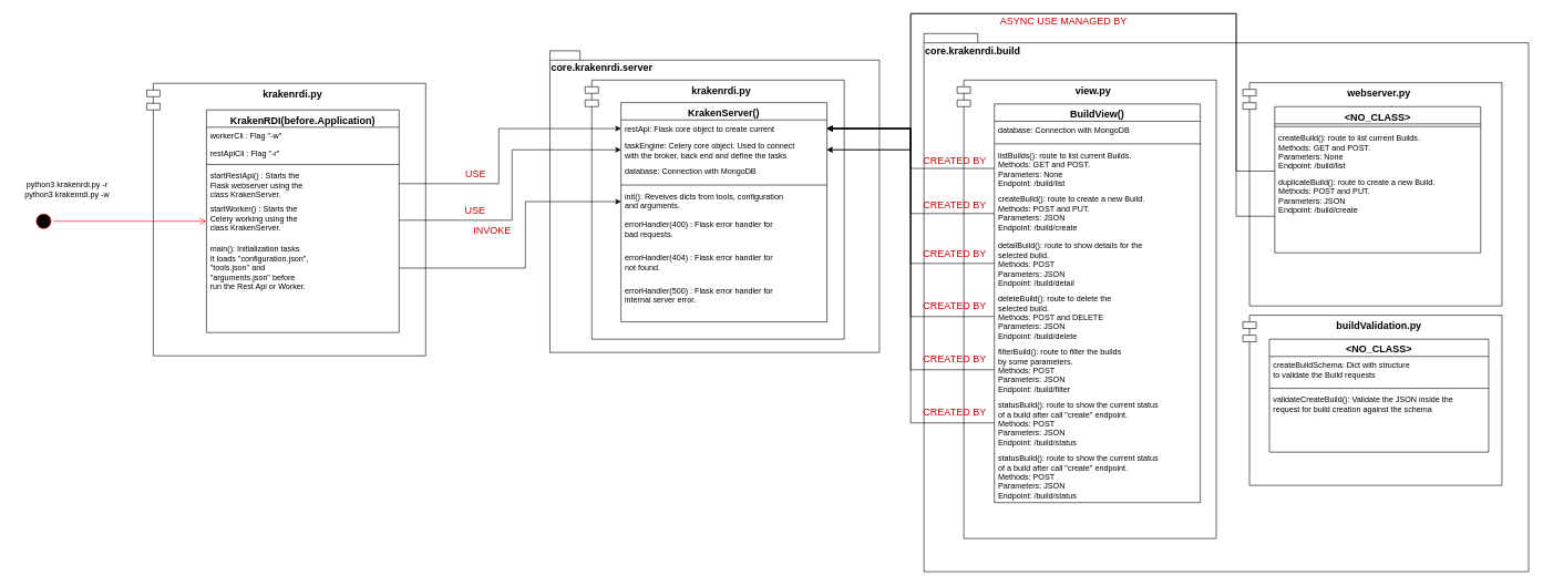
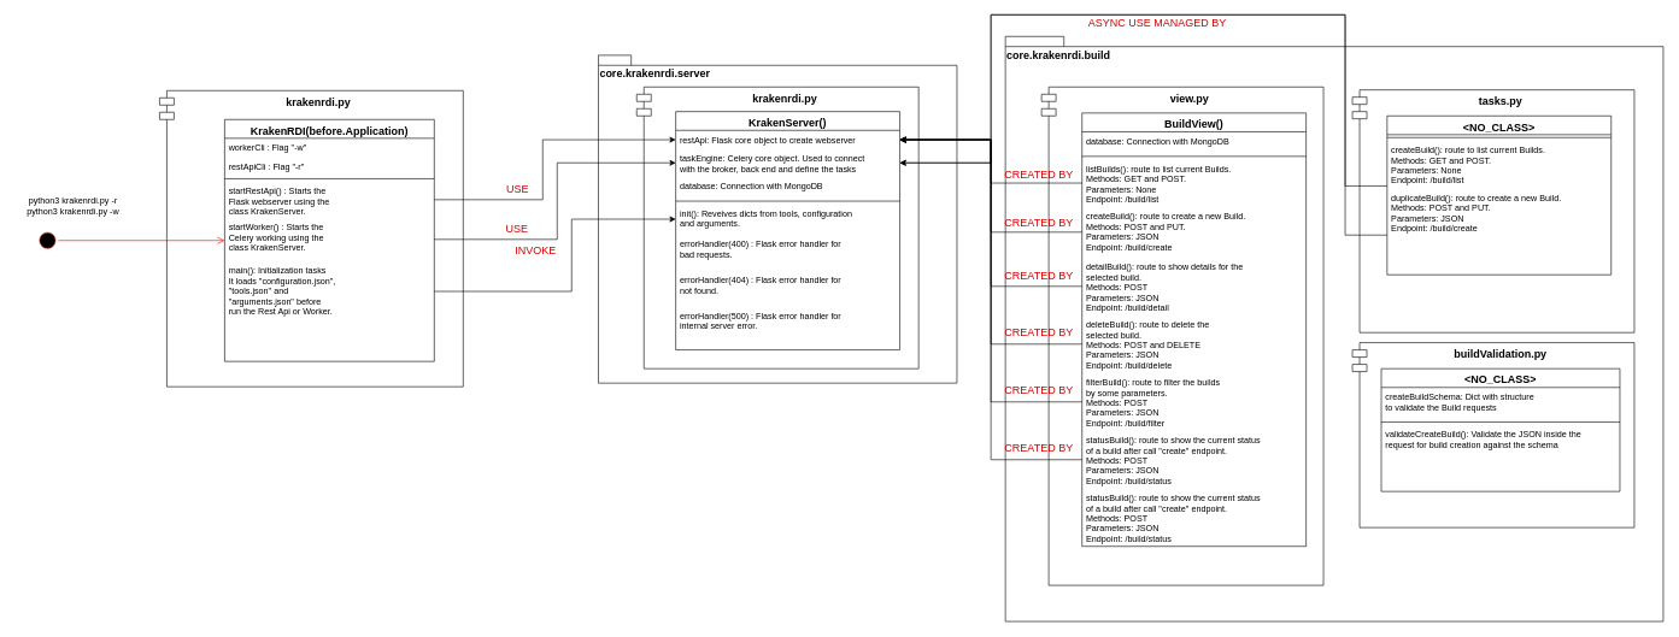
  <mxCell id="0" />
  <mxCell id="1" parent="0" />
  <mxCell id="2" value="core.krakenrdi.build" style="shape=folder;fontStyle=1;spacingTop=10;tabWidth=40;tabHeight=14;tabPosition=left;html=1;align=left;horizontal=1;verticalAlign=top;fontSize=15;" vertex="1" parent="1"><mxGeometry x="1390" y="50" width="910" height="810" as="geometry" /></mxCell>
  <mxCell id="3" value="krakenrdi.py" style="shape=module;align=left;spacingLeft=20;align=center;verticalAlign=top;fontSize=15;fontStyle=1" vertex="1" parent="1"><mxGeometry x="220" y="125" width="420" height="410" as="geometry" /></mxCell>
  <mxCell id="4" value="KrakenRDI(before.Application)" style="swimlane;fontStyle=1;align=center;verticalAlign=top;childLayout=stackLayout;horizontal=1;startSize=26;horizontalStack=0;resizeParent=1;resizeLast=0;collapsible=1;marginBottom=0;rounded=0;shadow=0;strokeWidth=1;fontSize=15;" vertex="1" parent="1"><mxGeometry x="310" y="165" width="290" height="335" as="geometry"><mxRectangle x="330" y="585" width="160" height="26" as="alternateBounds" /></mxGeometry></mxCell>
  <mxCell id="5" value="workerCli : Flag &quot;-w&quot;" style="text;align=left;verticalAlign=top;spacingLeft=4;spacingRight=4;overflow=hidden;rotatable=0;points=[[0,0.5],[1,0.5]];portConstraint=eastwest;rounded=0;shadow=0;html=0;fontStyle=0;fontSize=12;" vertex="1" parent="4"><mxGeometry y="26" width="290" height="26" as="geometry" /></mxCell>
  <mxCell id="6" value="restApiCli : Flag &quot;-r&quot;" style="text;align=left;verticalAlign=top;spacingLeft=4;spacingRight=4;overflow=hidden;rotatable=0;points=[[0,0.5],[1,0.5]];portConstraint=eastwest;fontStyle=0;fontSize=12;" vertex="1" parent="4"><mxGeometry y="52" width="290" height="26" as="geometry" /></mxCell>
  <mxCell id="7" value="" style="line;html=1;strokeWidth=1;align=left;verticalAlign=middle;spacingTop=-1;spacingLeft=3;spacingRight=3;rotatable=0;labelPosition=right;points=[];portConstraint=eastwest;fontSize=12;" vertex="1" parent="4"><mxGeometry y="78" width="290" height="8" as="geometry" /></mxCell>
  <mxCell id="8" value="startRestApi() : Starts the &#10;Flask webserver using the &#10;class KrakenServer." style="text;align=left;verticalAlign=top;spacingLeft=4;spacingRight=4;overflow=hidden;rotatable=0;points=[[0,0.5],[1,0.5]];portConstraint=eastwest;fontSize=12;" vertex="1" parent="4"><mxGeometry y="86" width="290" height="50" as="geometry" /></mxCell>
  <mxCell id="9" value="startWorker() : Starts the &#10;Celery working using the&#10;class KrakenServer." style="text;align=left;verticalAlign=top;spacingLeft=4;spacingRight=4;overflow=hidden;rotatable=0;points=[[0,0.5],[1,0.5]];portConstraint=eastwest;fontSize=12;" vertex="1" parent="4"><mxGeometry y="136" width="290" height="60" as="geometry" /></mxCell>
  <mxCell id="10" value="main(): Initialization tasks &#10;It loads &quot;configuration.json&quot;, &#10;&quot;tools.json&quot; and &#10;&quot;arguments.json&quot; before &#10;run the Rest Api or Worker." style="text;align=left;verticalAlign=top;spacingLeft=4;spacingRight=4;overflow=hidden;rotatable=0;points=[[0,0.5],[1,0.5]];portConstraint=eastwest;fontStyle=0;fontSize=12;" vertex="1" parent="4"><mxGeometry y="196" width="290" height="84" as="geometry" /></mxCell>
  <mxCell id="11" value="" style="ellipse;html=1;shape=startState;fillColor=#000000;strokeColor=#ff0000;align=left;" vertex="1" parent="1"><mxGeometry x="50" y="317.5" width="30" height="30" as="geometry" /></mxCell>
  <mxCell id="12" value="" style="edgeStyle=orthogonalEdgeStyle;html=1;verticalAlign=bottom;endArrow=open;endSize=8;strokeColor=#ff0000;" edge="1" source="11" parent="1" target="4"><mxGeometry relative="1" as="geometry"><mxPoint x="865" y="715" as="targetPoint" /></mxGeometry></mxCell>
  <mxCell id="13" value="&lt;div&gt;python3 krakenrdi.py -r&lt;br&gt;python3 krakenrdi.py -w&lt;/div&gt;" style="text;html=1;align=center;verticalAlign=middle;resizable=0;points=[];autosize=1;" vertex="1" parent="1"><mxGeometry x="20" y="270" width="160" height="30" as="geometry" /></mxCell>
  <mxCell id="14" value="core.krakenrdi.server" style="shape=folder;fontStyle=1;spacingTop=10;tabWidth=40;tabHeight=14;tabPosition=left;html=1;align=left;horizontal=1;verticalAlign=top;fontSize=15;" vertex="1" parent="1"><mxGeometry x="827" y="76" width="496" height="454" as="geometry" /></mxCell>
  <mxCell id="15" value="krakenrdi.py" style="shape=module;align=left;spacingLeft=20;align=center;verticalAlign=top;fontStyle=1;horizontal=1;fontSize=15;" vertex="1" parent="1"><mxGeometry x="880" y="120" width="390" height="390" as="geometry" /></mxCell>
  <mxCell id="16" value="KrakenServer()" style="swimlane;fontStyle=1;align=center;verticalAlign=top;childLayout=stackLayout;horizontal=1;startSize=26;horizontalStack=0;resizeParent=1;resizeLast=0;collapsible=1;marginBottom=0;rounded=0;shadow=0;strokeWidth=1;fontSize=15;" vertex="1" parent="1"><mxGeometry x="934" y="154" width="310" height="330" as="geometry"><mxRectangle x="-300" y="300" width="160" height="26" as="alternateBounds" /></mxGeometry></mxCell>
- <mxCell id="17" value="restApi: Flask core object to create current" style="text;align=left;verticalAlign=top;spacingLeft=4;spacingRight=4;overflow=hidden;rotatable=0;points=[[0,0.5],[1,0.5]];portConstraint=eastwest;rounded=0;shadow=0;html=0;fontStyle=0;fontSize=12;" vertex="1" parent="16"><mxGeometry y="26" width="310" height="26" as="geometry" /></mxCell>
+ <mxCell id="17" value="restApi: Flask core object to create webserver" style="text;align=left;verticalAlign=top;spacingLeft=4;spacingRight=4;overflow=hidden;rotatable=0;points=[[0,0.5],[1,0.5]];portConstraint=eastwest;rounded=0;shadow=0;html=0;fontStyle=0;fontSize=12;" vertex="1" parent="16"><mxGeometry y="26" width="310" height="26" as="geometry" /></mxCell>
  <mxCell id="18" value="taskEngine: Celery core object. Used to connect &#10;with the broker, back end and define the tasks" style="text;align=left;verticalAlign=top;spacingLeft=4;spacingRight=4;overflow=hidden;rotatable=0;points=[[0,0.5],[1,0.5]];portConstraint=eastwest;fontStyle=0;fontSize=12;" vertex="1" parent="16"><mxGeometry y="52" width="310" height="38" as="geometry" /></mxCell>
  <mxCell id="19" value="database: Connection with MongoDB" style="text;align=left;verticalAlign=top;spacingLeft=4;spacingRight=4;overflow=hidden;rotatable=0;points=[[0,0.5],[1,0.5]];portConstraint=eastwest;fontStyle=0;fontSize=12;" vertex="1" parent="16"><mxGeometry y="90" width="310" height="30" as="geometry" /></mxCell>
  <mxCell id="20" value="" style="line;html=1;strokeWidth=1;align=left;verticalAlign=middle;spacingTop=-1;spacingLeft=3;spacingRight=3;rotatable=0;labelPosition=right;points=[];portConstraint=eastwest;fontSize=12;" vertex="1" parent="16"><mxGeometry y="120" width="310" height="8" as="geometry" /></mxCell>
  <mxCell id="21" value="init(): Reveives dicts from tools, configuration &#10;and arguments." style="text;align=left;verticalAlign=top;spacingLeft=4;spacingRight=4;overflow=hidden;rotatable=0;points=[[0,0.5],[1,0.5]];portConstraint=eastwest;fontStyle=0;fontSize=12;" vertex="1" parent="16"><mxGeometry y="128" width="310" height="42" as="geometry" /></mxCell>
  <mxCell id="22" value="errorHandler(400) : Flask error handler for &#10;bad requests." style="text;align=left;verticalAlign=top;spacingLeft=4;spacingRight=4;overflow=hidden;rotatable=0;points=[[0,0.5],[1,0.5]];portConstraint=eastwest;fontSize=12;" vertex="1" parent="16"><mxGeometry y="170" width="310" height="50" as="geometry" /></mxCell>
  <mxCell id="23" value="errorHandler(404) : Flask error handler for &#10;not found." style="text;align=left;verticalAlign=top;spacingLeft=4;spacingRight=4;overflow=hidden;rotatable=0;points=[[0,0.5],[1,0.5]];portConstraint=eastwest;fontSize=12;" vertex="1" parent="16"><mxGeometry y="220" width="310" height="50" as="geometry" /></mxCell>
  <mxCell id="24" value="errorHandler(500) : Flask error handler for &#10;internal server error." style="text;align=left;verticalAlign=top;spacingLeft=4;spacingRight=4;overflow=hidden;rotatable=0;points=[[0,0.5],[1,0.5]];portConstraint=eastwest;fontSize=12;" vertex="1" parent="16"><mxGeometry y="270" width="310" height="60" as="geometry" /></mxCell>
  <mxCell id="25" style="edgeStyle=orthogonalEdgeStyle;rounded=0;orthogonalLoop=1;jettySize=auto;html=1;entryX=0;entryY=0.5;entryDx=0;entryDy=0;labelBackgroundColor=#3333FF;fontSize=15;fontColor=#CC0000;" edge="1" parent="1" source="8" target="17"><mxGeometry relative="1" as="geometry"><Array as="points"><mxPoint x="750" y="276" /><mxPoint x="750" y="193" /></Array></mxGeometry></mxCell>
  <mxCell id="26" style="edgeStyle=orthogonalEdgeStyle;rounded=0;orthogonalLoop=1;jettySize=auto;html=1;entryX=0;entryY=0.5;entryDx=0;entryDy=0;labelBackgroundColor=#3333FF;fontSize=15;fontColor=#CC0000;" edge="1" parent="1" source="9" target="18"><mxGeometry relative="1" as="geometry"><Array as="points"><mxPoint y="331" x="770" /><mxPoint y="225" x="770" /></Array></mxGeometry></mxCell>
  <mxCell id="27" style="edgeStyle=orthogonalEdgeStyle;rounded=0;orthogonalLoop=1;jettySize=auto;html=1;entryX=0;entryY=0.5;entryDx=0;entryDy=0;labelBackgroundColor=#3333FF;fontSize=15;fontColor=#CC0000;" edge="1" parent="1" source="10" target="21"><mxGeometry relative="1" as="geometry"><Array as="points"><mxPoint x="790" y="403" /><mxPoint x="790" y="303" /></Array></mxGeometry></mxCell>
  <mxCell id="28" value="view.py" style="shape=module;align=left;spacingLeft=20;align=center;verticalAlign=top;fontStyle=1;horizontal=1;fontSize=15;" vertex="1" parent="1"><mxGeometry x="1440" y="120" width="390" height="690" as="geometry" /></mxCell>
- <mxCell id="29" value="webserver.py" style="shape=module;align=left;spacingLeft=20;align=center;verticalAlign=top;fontStyle=1;horizontal=1;fontSize=15;" vertex="1" parent="1"><mxGeometry x="1870" y="124" width="390" height="336" as="geometry" /></mxCell>
+ <mxCell id="29" value="tasks.py" style="shape=module;align=left;spacingLeft=20;align=center;verticalAlign=top;fontStyle=1;horizontal=1;fontSize=15;" vertex="1" parent="1"><mxGeometry x="1870" y="124" width="390" height="336" as="geometry" /></mxCell>
  <mxCell id="30" value="BuildView()" style="swimlane;fontStyle=1;align=center;verticalAlign=top;childLayout=stackLayout;horizontal=1;startSize=26;horizontalStack=0;resizeParent=1;resizeLast=0;collapsible=1;marginBottom=0;rounded=0;shadow=0;strokeWidth=1;fontSize=15;" vertex="1" parent="1"><mxGeometry x="1496" y="156" width="310" height="600" as="geometry"><mxRectangle x="726" y="206" width="160" height="26" as="alternateBounds" /></mxGeometry></mxCell>
  <mxCell id="31" value="database: Connection with MongoDB" style="text;align=left;verticalAlign=top;spacingLeft=4;spacingRight=4;overflow=hidden;rotatable=0;points=[[0,0.5],[1,0.5]];portConstraint=eastwest;fontStyle=0;fontSize=12;" vertex="1" parent="30"><mxGeometry y="26" width="310" height="30" as="geometry" /></mxCell>
  <mxCell id="32" value="" style="line;html=1;strokeWidth=1;align=left;verticalAlign=middle;spacingTop=-1;spacingLeft=3;spacingRight=3;rotatable=0;labelPosition=right;points=[];portConstraint=eastwest;fontSize=12;" vertex="1" parent="30"><mxGeometry y="56" width="310" height="8" as="geometry" /></mxCell>
  <mxCell id="33" value="listBuilds(): route to list current Builds. &#10;Methods: GET and POST.&#10;Parameters: None&#10;Endpoint: /build/list" style="text;align=left;verticalAlign=top;spacingLeft=4;spacingRight=4;overflow=hidden;rotatable=0;points=[[0,0.5],[1,0.5]];portConstraint=eastwest;fontStyle=0;fontSize=12;" vertex="1" parent="30"><mxGeometry y="64" width="310" height="66" as="geometry" /></mxCell>
  <mxCell id="34" value="createBuild(): route to create a new Build.&#10;Methods: POST and PUT.&#10;Parameters: JSON&#10;Endpoint: /build/create&#10;" style="text;align=left;verticalAlign=top;spacingLeft=4;spacingRight=4;overflow=hidden;rotatable=0;points=[[0,0.5],[1,0.5]];portConstraint=eastwest;fontSize=12;" vertex="1" parent="30"><mxGeometry y="130" width="310" height="70" as="geometry" /></mxCell>
  <mxCell id="35" value="detailBuild(): route to show details for the &#10;selected build.&#10;Methods: POST&#10;Parameters: JSON&#10;Endpoint: /build/detail" style="text;align=left;verticalAlign=top;spacingLeft=4;spacingRight=4;overflow=hidden;rotatable=0;points=[[0,0.5],[1,0.5]];portConstraint=eastwest;fontSize=12;" vertex="1" parent="30"><mxGeometry y="200" width="310" height="80" as="geometry" /></mxCell>
  <mxCell id="36" value="deleteBuild(): route to delete the &#10;selected build.&#10;Methods: POST and DELETE&#10;Parameters: JSON&#10;Endpoint: /build/delete&#10;" style="text;align=left;verticalAlign=top;spacingLeft=4;spacingRight=4;overflow=hidden;rotatable=0;points=[[0,0.5],[1,0.5]];portConstraint=eastwest;fontSize=12;" vertex="1" parent="30"><mxGeometry y="280" width="310" height="80" as="geometry" /></mxCell>
  <mxCell id="37" value="filterBuild(): route to filter the builds &#10;by some parameters.&#10;Methods: POST&#10;Parameters: JSON&#10;Endpoint: /build/filter&#10;" style="text;align=left;verticalAlign=top;spacingLeft=4;spacingRight=4;overflow=hidden;rotatable=0;points=[[0,0.5],[1,0.5]];portConstraint=eastwest;fontSize=12;" vertex="1" parent="30"><mxGeometry y="360" width="310" height="80" as="geometry" /></mxCell>
  <mxCell id="38" value="statusBuild(): route to show the current status &#10;of a build after call &quot;create&quot; endpoint.&#10;Methods: POST&#10;Parameters: JSON&#10;Endpoint: /build/status&#10;" style="text;align=left;verticalAlign=top;spacingLeft=4;spacingRight=4;overflow=hidden;rotatable=0;points=[[0,0.5],[1,0.5]];portConstraint=eastwest;fontSize=12;" vertex="1" parent="30"><mxGeometry y="440" width="310" height="80" as="geometry" /></mxCell>
  <mxCell id="39" value="statusBuild(): route to show the current status &#10;of a build after call &quot;create&quot; endpoint.&#10;Methods: POST&#10;Parameters: JSON&#10;Endpoint: /build/status&#10;" style="text;align=left;verticalAlign=top;spacingLeft=4;spacingRight=4;overflow=hidden;rotatable=0;points=[[0,0.5],[1,0.5]];portConstraint=eastwest;fontSize=12;" vertex="1" parent="30"><mxGeometry y="520" width="310" height="80" as="geometry" /></mxCell>
  <mxCell id="40" value="&lt;NO_CLASS&gt;" style="swimlane;fontStyle=1;align=center;verticalAlign=top;childLayout=stackLayout;horizontal=1;startSize=26;horizontalStack=0;resizeParent=1;resizeLast=0;collapsible=1;marginBottom=0;rounded=0;shadow=0;strokeWidth=1;fontSize=15;" vertex="1" parent="1"><mxGeometry x="1918" y="160" width="310" height="220" as="geometry"><mxRectangle x="726" y="206" width="160" height="26" as="alternateBounds" /></mxGeometry></mxCell>
  <mxCell id="41" value="" style="line;html=1;strokeWidth=1;align=left;verticalAlign=middle;spacingTop=-1;spacingLeft=3;spacingRight=3;rotatable=0;labelPosition=right;points=[];portConstraint=eastwest;fontSize=12;" vertex="1" parent="40"><mxGeometry y="26" width="310" height="8" as="geometry" /></mxCell>
  <mxCell id="42" value="createBuild(): route to list current Builds. &#10;Methods: GET and POST.&#10;Parameters: None&#10;Endpoint: /build/list" style="text;align=left;verticalAlign=top;spacingLeft=4;spacingRight=4;overflow=hidden;rotatable=0;points=[[0,0.5],[1,0.5]];portConstraint=eastwest;fontStyle=0;fontSize=12;" vertex="1" parent="40"><mxGeometry y="34" width="310" height="66" as="geometry" /></mxCell>
  <mxCell id="43" value="duplicateBuild(): route to create a new Build.&#10;Methods: POST and PUT.&#10;Parameters: JSON&#10;Endpoint: /build/create&#10;" style="text;align=left;verticalAlign=top;spacingLeft=4;spacingRight=4;overflow=hidden;rotatable=0;points=[[0,0.5],[1,0.5]];portConstraint=eastwest;fontSize=12;" vertex="1" parent="40"><mxGeometry y="100" width="310" height="70" as="geometry" /></mxCell>
  <mxCell id="44" style="edgeStyle=orthogonalEdgeStyle;rounded=0;orthogonalLoop=1;jettySize=auto;html=1;labelBackgroundColor=#3333FF;fontSize=15;fontColor=#CC0000;" edge="1" parent="1" source="33" target="17"><mxGeometry relative="1" as="geometry" /></mxCell>
  <mxCell id="45" style="edgeStyle=orthogonalEdgeStyle;rounded=0;orthogonalLoop=1;jettySize=auto;html=1;exitX=0;exitY=0.5;exitDx=0;exitDy=0;labelBackgroundColor=#3333FF;fontSize=15;fontColor=#CC0000;" edge="1" parent="1" source="34" target="17"><mxGeometry relative="1" as="geometry" /></mxCell>
  <mxCell id="46" style="edgeStyle=orthogonalEdgeStyle;rounded=0;orthogonalLoop=1;jettySize=auto;html=1;labelBackgroundColor=#3333FF;fontSize=15;fontColor=#CC0000;" edge="1" parent="1" source="35" target="17"><mxGeometry relative="1" as="geometry" /></mxCell>
  <mxCell id="47" style="edgeStyle=orthogonalEdgeStyle;rounded=0;orthogonalLoop=1;jettySize=auto;html=1;labelBackgroundColor=#3333FF;fontSize=15;fontColor=#CC0000;" edge="1" parent="1" source="36" target="17"><mxGeometry relative="1" as="geometry" /></mxCell>
  <mxCell id="48" style="edgeStyle=orthogonalEdgeStyle;rounded=0;orthogonalLoop=1;jettySize=auto;html=1;labelBackgroundColor=#3333FF;fontSize=15;fontColor=#CC0000;" edge="1" parent="1" source="37" target="17"><mxGeometry relative="1" as="geometry" /></mxCell>
  <mxCell id="49" style="edgeStyle=orthogonalEdgeStyle;rounded=0;orthogonalLoop=1;jettySize=auto;html=1;labelBackgroundColor=#3333FF;fontSize=15;fontColor=#CC0000;" edge="1" parent="1" source="38" target="17"><mxGeometry relative="1" as="geometry" /></mxCell>
  <mxCell id="50" value="CREATED BY" style="text;html=1;align=center;verticalAlign=middle;resizable=0;points=[];autosize=1;fontSize=15;fontColor=#CC0000;" vertex="1" parent="1"><mxGeometry x="1376" y="230" width="120" height="20" as="geometry" /></mxCell>
  <mxCell id="51" value="CREATED BY" style="text;html=1;align=center;verticalAlign=middle;resizable=0;points=[];autosize=1;fontSize=15;fontColor=#CC0000;" vertex="1" parent="1"><mxGeometry x="1376" y="297.5" width="120" height="20" as="geometry" /></mxCell>
  <mxCell id="52" value="CREATED BY" style="text;html=1;align=center;verticalAlign=middle;resizable=0;points=[];autosize=1;fontSize=15;fontColor=#CC0000;" vertex="1" parent="1"><mxGeometry x="1376" y="370" width="120" height="20" as="geometry" /></mxCell>
  <mxCell id="53" value="CREATED BY" style="text;html=1;align=center;verticalAlign=middle;resizable=0;points=[];autosize=1;fontSize=15;fontColor=#CC0000;" vertex="1" parent="1"><mxGeometry x="1376" y="450" width="120" height="20" as="geometry" /></mxCell>
  <mxCell id="54" value="CREATED BY" style="text;html=1;align=center;verticalAlign=middle;resizable=0;points=[];autosize=1;fontSize=15;fontColor=#CC0000;" vertex="1" parent="1"><mxGeometry x="1376" y="530" width="120" height="20" as="geometry" /></mxCell>
  <mxCell id="55" value="CREATED BY" style="text;html=1;align=center;verticalAlign=middle;resizable=0;points=[];autosize=1;fontSize=15;fontColor=#CC0000;" vertex="1" parent="1"><mxGeometry x="1376" y="610" width="120" height="20" as="geometry" /></mxCell>
  <mxCell id="56" style="edgeStyle=orthogonalEdgeStyle;rounded=0;orthogonalLoop=1;jettySize=auto;html=1;labelBackgroundColor=#3333FF;fontSize=15;fontColor=#CC0000;" edge="1" parent="1" source="42" target="18"><mxGeometry relative="1" as="geometry"><Array as="points"><mxPoint x="1860" y="257" /><mxPoint x="1860" y="20" /><mxPoint x="1370" y="20" /><mxPoint x="1370" y="225" /></Array></mxGeometry></mxCell>
  <mxCell id="57" style="edgeStyle=orthogonalEdgeStyle;rounded=0;orthogonalLoop=1;jettySize=auto;html=1;labelBackgroundColor=#3333FF;fontSize=15;fontColor=#CC0000;" edge="1" parent="1" source="43" target="18"><mxGeometry relative="1" as="geometry"><Array as="points"><mxPoint x="1860" y="325" /><mxPoint x="1860" y="20" /><mxPoint x="1370" y="20" /><mxPoint x="1370" y="225" /></Array></mxGeometry></mxCell>
  <mxCell id="58" value="ASYNC USE MANAGED BY" style="text;html=1;align=center;verticalAlign=middle;resizable=0;points=[];autosize=1;fontSize=15;fontColor=#CC0000;" vertex="1" parent="1"><mxGeometry x="1480" y="20" width="240" height="20" as="geometry" /></mxCell>
  <mxCell id="59" value="INVOKE" style="text;html=1;align=center;verticalAlign=middle;resizable=0;points=[];autosize=1;fontSize=15;fontColor=#CC0000;" vertex="1" parent="1"><mxGeometry x="700" y="335" width="80" height="20" as="geometry" /></mxCell>
  <mxCell id="60" value="USE" style="text;html=1;align=center;verticalAlign=middle;resizable=0;points=[];autosize=1;fontSize=15;fontColor=#CC0000;" vertex="1" parent="1"><mxGeometry x="689" y="305" width="50" height="20" as="geometry" /></mxCell>
  <mxCell id="61" value="USE" style="text;html=1;align=center;verticalAlign=middle;resizable=0;points=[];autosize=1;fontSize=15;fontColor=#CC0000;" vertex="1" parent="1"><mxGeometry x="690" y="250" width="50" height="20" as="geometry" /></mxCell>
  <mxCell id="62" value="buildValidation.py" style="shape=module;align=left;spacingLeft=20;align=center;verticalAlign=top;fontStyle=1;horizontal=1;fontSize=15;" vertex="1" parent="1"><mxGeometry x="1870" y="474" width="390" height="256" as="geometry" /></mxCell>
  <mxCell id="63" value="&lt;NO_CLASS&gt;" style="swimlane;fontStyle=1;align=center;verticalAlign=top;childLayout=stackLayout;horizontal=1;startSize=26;horizontalStack=0;resizeParent=1;resizeLast=0;collapsible=1;marginBottom=0;rounded=0;shadow=0;strokeWidth=1;fontSize=15;" vertex="1" parent="1"><mxGeometry x="1910" y="510" width="330" height="170" as="geometry"><mxRectangle x="726" y="206" width="160" height="26" as="alternateBounds" /></mxGeometry></mxCell>
  <mxCell id="64" value="createBuildSchema: Dict with structure &#10;to validate the Build requests" style="text;align=left;verticalAlign=top;spacingLeft=4;spacingRight=4;overflow=hidden;rotatable=0;points=[[0,0.5],[1,0.5]];portConstraint=eastwest;fontStyle=0;fontSize=12;" vertex="1" parent="63"><mxGeometry y="26" width="330" height="44" as="geometry" /></mxCell>
  <mxCell id="65" value="" style="line;html=1;strokeWidth=1;align=left;verticalAlign=middle;spacingTop=-1;spacingLeft=3;spacingRight=3;rotatable=0;labelPosition=right;points=[];portConstraint=eastwest;fontSize=12;" vertex="1" parent="63"><mxGeometry y="70" width="330" height="8" as="geometry" /></mxCell>
  <mxCell id="66" value="validateCreateBuild(): Validate the JSON inside the &#10;request for build creation against the schema" style="text;align=left;verticalAlign=top;spacingLeft=4;spacingRight=4;overflow=hidden;rotatable=0;points=[[0,0.5],[1,0.5]];portConstraint=eastwest;fontStyle=0;fontSize=12;" vertex="1" parent="63"><mxGeometry y="78" width="330" height="66" as="geometry" /></mxCell>
